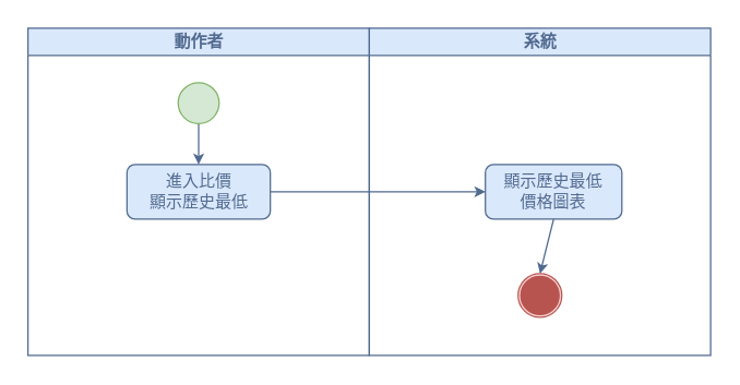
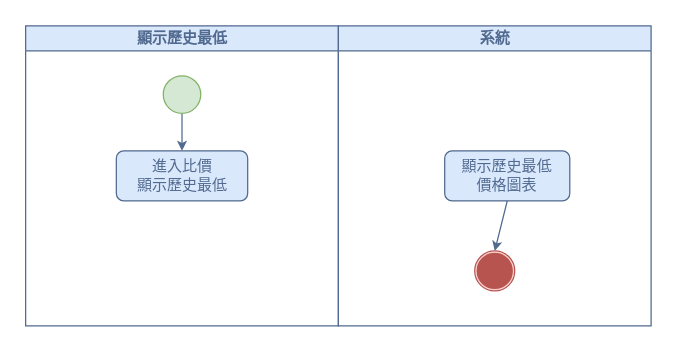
  <mxCell id="0" />
  <mxCell id="1" parent="0" />
- <mxCell id="2" value="&lt;font color=&quot;#516a8f&quot;&gt;動作者&lt;/font&gt;" style="swimlane;html=1;startSize=20;fillColor=#dae8fc;strokeColor=#516A8F;" parent="1" vertex="1"><mxGeometry x="20" y="20" width="250" height="240" as="geometry" /></mxCell>
+ <mxCell id="2" value="&lt;font color=&quot;#516a8f&quot;&gt;顯示歷史最低&lt;/font&gt;" style="swimlane;html=1;startSize=20;fillColor=#dae8fc;strokeColor=#516A8F;" parent="1" vertex="1"><mxGeometry x="20" y="20" width="250" height="240" as="geometry" /></mxCell>
  <mxCell id="3" value="&lt;font color=&quot;#516a8f&quot;&gt;進入比價&lt;br&gt;顯示歷史最低&lt;/font&gt;" style="rounded=1;whiteSpace=wrap;html=1;shadow=0;comic=0;labelBackgroundColor=none;strokeWidth=1;fontFamily=Verdana;fontSize=12;align=center;arcSize=15;fillColor=#dae8fc;strokeColor=#516A8F;glass=0;" parent="2" vertex="1"><mxGeometry x="72.5" y="100" width="105" height="40" as="geometry" /></mxCell>
  <mxCell id="4" style="edgeStyle=none;rounded=0;html=1;labelBackgroundColor=none;startArrow=none;startFill=0;startSize=5;endArrow=classic;endFill=1;endSize=5;jettySize=auto;orthogonalLoop=1;strokeWidth=1;fontFamily=Verdana;fontSize=12;exitX=0.5;exitY=1;exitDx=0;exitDy=0;strokeColor=#516A8F;arcSize=20;entryX=0.5;entryY=0;entryDx=0;entryDy=0;" parent="2" source="5" target="3" edge="1"><mxGeometry relative="1" as="geometry"><mxPoint x="88.55" y="245.0" as="sourcePoint" /><mxPoint x="125" y="100" as="targetPoint" /></mxGeometry></mxCell>
  <mxCell id="5" value="" style="ellipse;whiteSpace=wrap;html=1;rounded=0;shadow=0;comic=0;labelBackgroundColor=none;strokeWidth=1;fillColor=#d5e8d4;fontFamily=Verdana;fontSize=12;align=center;strokeColor=#82b366;" parent="2" vertex="1"><mxGeometry x="110" y="40" width="30" height="30" as="geometry" /></mxCell>
  <mxCell id="6" value="&lt;font color=&quot;#516a8f&quot;&gt;系統&lt;/font&gt;" style="swimlane;html=1;startSize=20;fillColor=#dae8fc;strokeColor=#516A8F;" parent="1" vertex="1"><mxGeometry x="270" y="20" width="250" height="240" as="geometry" /></mxCell>
  <mxCell id="7" value="&lt;font color=&quot;#516a8f&quot;&gt;顯示歷史最低&lt;br&gt;價格圖表&lt;br&gt;&lt;/font&gt;" style="rounded=1;whiteSpace=wrap;html=1;shadow=0;comic=0;labelBackgroundColor=none;strokeWidth=1;fontFamily=Verdana;fontSize=12;align=center;arcSize=15;fillColor=#dae8fc;strokeColor=#516A8F;glass=0;" parent="6" vertex="1"><mxGeometry x="85" y="100" width="100" height="40" as="geometry" /></mxCell>
  <mxCell id="8" style="edgeStyle=none;rounded=0;html=1;labelBackgroundColor=none;startArrow=none;startFill=0;startSize=5;endArrow=classic;endFill=1;endSize=5;jettySize=auto;orthogonalLoop=1;strokeWidth=1;fontFamily=Verdana;fontSize=12;exitX=0.5;exitY=1;exitDx=0;exitDy=0;strokeColor=#516A8F;arcSize=20;entryX=0.5;entryY=0;entryDx=0;entryDy=0;" parent="6" source="7" target="11" edge="1"><mxGeometry relative="1" as="geometry"><mxPoint x="125" y="140.0" as="sourcePoint" /><mxPoint x="133" y="390" as="targetPoint" /></mxGeometry></mxCell>
  <mxCell id="9" value="" style="group" parent="6" vertex="1" connectable="0"><mxGeometry x="109" y="180" width="32" height="32" as="geometry" /></mxCell>
  <mxCell id="10" value="" style="ellipse;whiteSpace=wrap;html=1;aspect=fixed;fillColor=#b85450;strokeColor=#f8cecc;" parent="9" vertex="1"><mxGeometry x="1" y="1" width="30" height="30" as="geometry" /></mxCell>
  <mxCell id="11" value="" style="ellipse;whiteSpace=wrap;html=1;aspect=fixed;fillColor=none;strokeColor=#B85450;" parent="9" vertex="1"><mxGeometry width="32" height="32" as="geometry" /></mxCell>
- <mxCell id="12" style="edgeStyle=none;rounded=1;html=1;labelBackgroundColor=none;startArrow=none;startFill=0;startSize=5;endArrow=classic;endFill=1;endSize=5;jettySize=auto;orthogonalLoop=1;strokeWidth=1;fontFamily=Verdana;fontSize=12;strokeColor=#516A8F;arcSize=15;exitX=1;exitY=0.5;exitDx=0;exitDy=0;entryX=0;entryY=0.5;entryDx=0;entryDy=0;" parent="1" source="3" target="7" edge="1"><mxGeometry relative="1" as="geometry"><mxPoint x="200" y="275" as="sourcePoint" /><mxPoint x="310" y="180" as="targetPoint" /></mxGeometry></mxCell>
